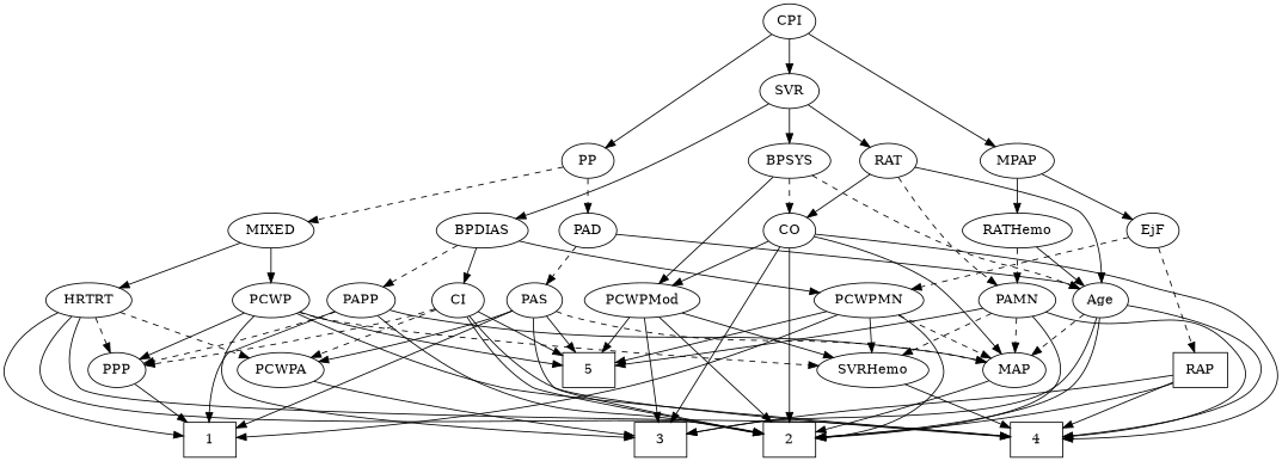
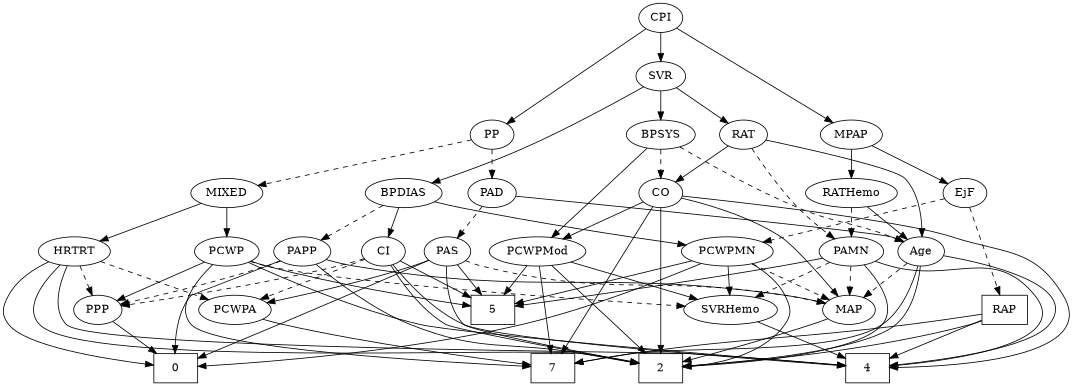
  strict digraph {
    edge [style=solid]
-   1 [height=0.5 shape=box width=0.75]
+   1 [height=0.5 shape=box width=0.75 label=0]
    2 [height=0.5 shape=box width=0.75]
-   3 [height=0.5 shape=box width=0.75]
+   3 [height=0.5 shape=box width=0.75 label=7]
    4 [height=0.5 shape=box width=0.75]
    5 [height=0.5 shape=box width=0.75]
    Age [height=0.5 width=0.75]
    MAP [height=0.5 width=0.84854]
    EjF [height=0.5 width=0.75]
    RAP [height=0.5 shape=box width=0.77632]
    PCWPMN [height=0.5 width=1.3902]
    SVRHemo [height=0.5 width=1.3902]
    MIXED [height=0.5 width=1.1193]
    PCWP [height=0.5 width=0.97491]
    HRTRT [height=0.5 width=1.1013]
    PPP [height=0.5 width=0.75]
    PCWPA [height=0.5 width=1.1555]
    MPAP [height=0.5 width=0.97491]
    RATHemo [height=0.5 width=1.3721]
    PAMN [height=0.5 width=1.011]
    PAS [height=0.5 width=0.75]
    BPSYS [height=0.5 width=1.0471]
    CO [height=0.5 width=0.75]
    PCWPMod [height=0.5 width=1.4443]
    PAD [height=0.5 width=0.79437]
    CPI [height=0.5 width=0.75]
    SVR [height=0.5 width=0.77632]
    PP [height=0.5 width=0.75]
    RAT [height=0.5 width=0.75827]
    BPDIAS [height=0.5 width=1.1735]
    CI [height=0.5 width=0.75]
    PAPP [height=0.5 width=0.88464]
    Age -> 2
    Age -> 3
    Age -> 4
    Age -> MAP [style=dashed]
    MAP -> 2
    EjF -> RAP [style=dashed]
    EjF -> PCWPMN [style=dashed]
    RAP -> 2
    RAP -> 3
    RAP -> 4
    PCWPMN -> 1
    PCWPMN -> 2
    PCWPMN -> 5
    PCWPMN -> MAP [style=dashed]
    PCWPMN -> SVRHemo
    SVRHemo -> 4
    MIXED -> PCWP
    MIXED -> HRTRT
    PCWP -> 3
    PCWP -> 4
    PCWP -> 5
    PCWP -> SVRHemo [style=dashed]
    PCWP -> PPP
    HRTRT -> 1
    HRTRT -> 2
    HRTRT -> 4
    HRTRT -> PPP [style=dashed]
    HRTRT -> PCWPA [style=dashed]
    PPP -> 1
    PCWPA -> 3
    MPAP -> EjF
    MPAP -> RATHemo
    RATHemo -> Age
    RATHemo -> PAMN [style=dashed]
    PAMN -> 2
    PAMN -> 4
    PAMN -> 5
    PAMN -> MAP [style=dashed]
    PAMN -> SVRHemo [style=dashed]
    PAS -> 1
    PAS -> 2
    PAS -> 5
    PAS -> MAP [style=dashed]
    PAS -> PCWPA
    BPSYS -> Age [style=dashed]
    BPSYS -> CO [style=dashed]
    BPSYS -> PCWPMod
    CO -> 2
    CO -> 3
    CO -> 4
    CO -> MAP
    CO -> PCWPMod
    PCWPMod -> 2
    PCWPMod -> 3
    PCWPMod -> 5
    PCWPMod -> SVRHemo
    PAD -> Age
    PAD -> PAS [style=dashed]
    CPI -> MPAP
    CPI -> SVR
    CPI -> PP
    SVR -> BPSYS
    SVR -> RAT
    SVR -> BPDIAS
    PP -> MIXED [style=dashed]
    PP -> PAD [style=dashed]
    RAT -> Age
    RAT -> PAMN [style=dashed]
    RAT -> CO
    BPDIAS -> PCWPMN
    BPDIAS -> CI
    BPDIAS -> PAPP [style=dashed]
    CI -> 2
    CI -> 4
    CI -> 5
    CI -> PPP [style=dashed]
    CI -> PCWPA [style=dashed]
    PAPP -> 1
    PAPP -> 2
    PAPP -> MAP
    PAPP -> PPP [style=dashed]
  }
